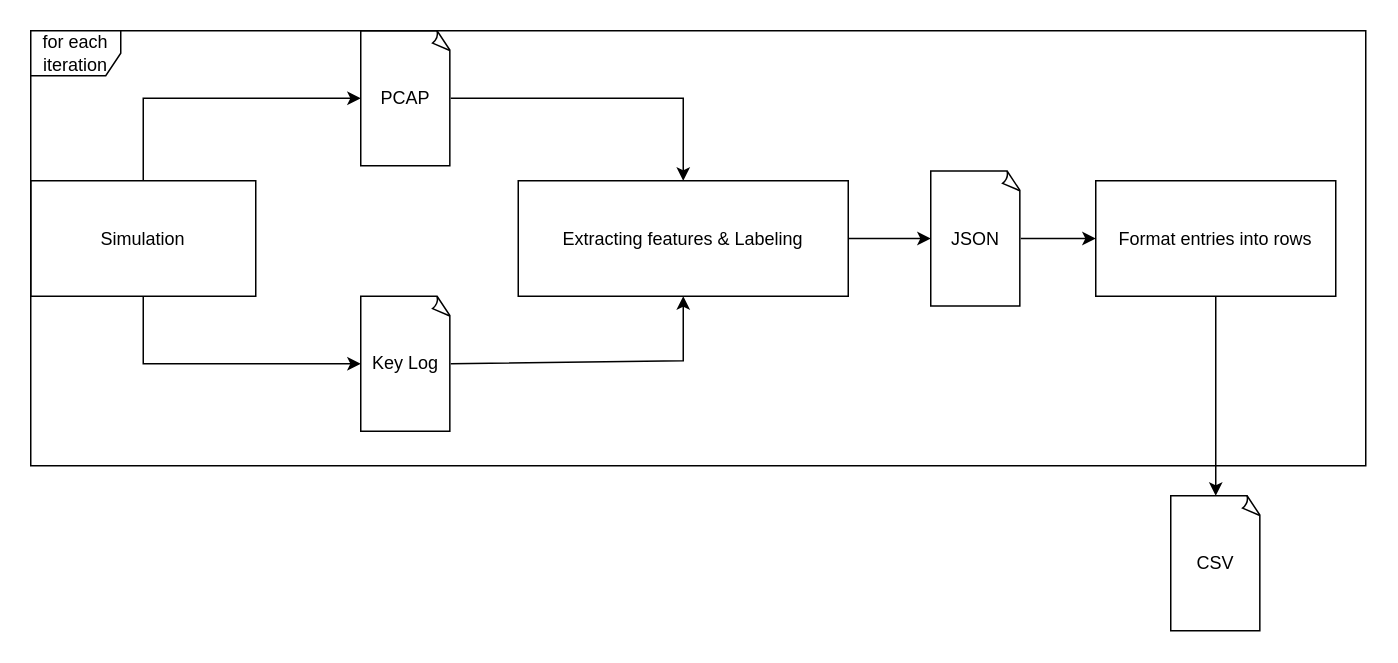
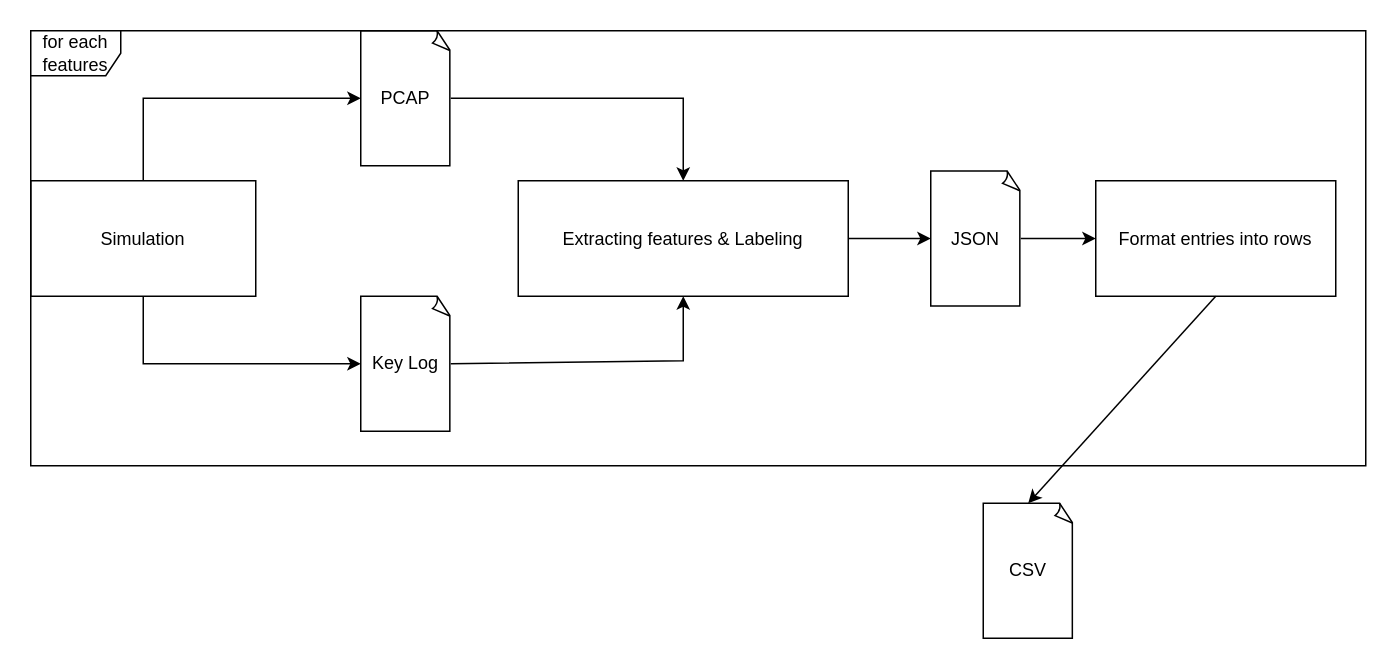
  <mxCell id="0" />
  <mxCell id="1" parent="0" />
  <mxCell id="2" value="Simulation" style="" vertex="1" parent="1"><mxGeometry x="20" y="120" width="150" height="77" as="geometry" /></mxCell>
  <mxCell id="3" value="PCAP" style="whiteSpace=wrap;html=1;shape=mxgraph.basic.document" vertex="1" parent="1"><mxGeometry x="240" y="20" width="60" height="90" as="geometry" /></mxCell>
  <mxCell id="4" value="Key Log" style="whiteSpace=wrap;html=1;shape=mxgraph.basic.document" vertex="1" parent="1"><mxGeometry x="240" y="197" width="60" height="90" as="geometry" /></mxCell>
  <mxCell id="5" value="" style="endArrow=classic;html=1;rounded=0;exitX=0.5;exitY=0;exitDx=0;exitDy=0;entryX=0;entryY=0.5;entryDx=0;entryDy=0;entryPerimeter=0;" edge="1" parent="1" source="2" target="3"><mxGeometry width="50" height="50" relative="1" as="geometry"><mxPoint x="90" y="90" as="sourcePoint" /><mxPoint x="140" y="40" as="targetPoint" /><Array as="points"><mxPoint x="95" y="65" /></Array></mxGeometry></mxCell>
  <mxCell id="6" value="" style="endArrow=classic;html=1;rounded=0;exitX=0.5;exitY=1;exitDx=0;exitDy=0;entryX=0;entryY=0.5;entryDx=0;entryDy=0;entryPerimeter=0;" edge="1" parent="1" source="2" target="4"><mxGeometry width="50" height="50" relative="1" as="geometry"><mxPoint x="540" y="190" as="sourcePoint" /><mxPoint x="590" y="140" as="targetPoint" /><Array as="points"><mxPoint x="95" y="242" /></Array></mxGeometry></mxCell>
  <mxCell id="7" value="Extracting features &amp; Labeling" style="" vertex="1" parent="1"><mxGeometry x="345" y="120" width="220" height="77" as="geometry" /></mxCell>
  <mxCell id="8" value="" style="endArrow=classic;html=1;rounded=0;exitX=1;exitY=0.5;exitDx=0;exitDy=0;exitPerimeter=0;entryX=0.5;entryY=0;entryDx=0;entryDy=0;" edge="1" parent="1" source="3" target="7"><mxGeometry width="50" height="50" relative="1" as="geometry"><mxPoint x="540" y="190" as="sourcePoint" /><mxPoint x="590" y="140" as="targetPoint" /><Array as="points"><mxPoint x="455" y="65" /></Array></mxGeometry></mxCell>
  <mxCell id="9" value="" style="endArrow=classic;html=1;rounded=0;exitX=1;exitY=0.5;exitDx=0;exitDy=0;exitPerimeter=0;entryX=0.5;entryY=1;entryDx=0;entryDy=0;" edge="1" parent="1" source="4" target="7"><mxGeometry width="50" height="50" relative="1" as="geometry"><mxPoint x="540" y="190" as="sourcePoint" /><mxPoint x="590" y="140" as="targetPoint" /><Array as="points"><mxPoint x="455" y="240" /></Array></mxGeometry></mxCell>
  <mxCell id="10" value="JSON" style="whiteSpace=wrap;html=1;shape=mxgraph.basic.document" vertex="1" parent="1"><mxGeometry x="620" y="113.5" width="60" height="90" as="geometry" /></mxCell>
  <mxCell id="11" value="" style="endArrow=classic;html=1;rounded=0;exitX=1;exitY=0.5;exitDx=0;exitDy=0;entryX=0;entryY=0.5;entryDx=0;entryDy=0;entryPerimeter=0;" edge="1" parent="1" source="7" target="10"><mxGeometry width="50" height="50" relative="1" as="geometry"><mxPoint x="580" y="90" as="sourcePoint" /><mxPoint x="630" y="40" as="targetPoint" /></mxGeometry></mxCell>
  <mxCell id="12" value="Format entries into rows" style="" vertex="1" parent="1"><mxGeometry x="730" y="120" width="160" height="77" as="geometry" /></mxCell>
  <mxCell id="13" value="" style="endArrow=classic;html=1;rounded=0;exitX=1;exitY=0.5;exitDx=0;exitDy=0;exitPerimeter=0;entryX=0;entryY=0.5;entryDx=0;entryDy=0;" edge="1" parent="1" source="10" target="12"><mxGeometry width="50" height="50" relative="1" as="geometry"><mxPoint x="540" y="190" as="sourcePoint" /><mxPoint x="590" y="140" as="targetPoint" /></mxGeometry></mxCell>
- <mxCell id="14" value="CSV" style="whiteSpace=wrap;html=1;shape=mxgraph.basic.document" vertex="1" parent="1"><mxGeometry x="780" y="330" width="60" height="90" as="geometry" /></mxCell>
+ <mxCell id="14" value="CSV" style="whiteSpace=wrap;html=1;shape=mxgraph.basic.document" vertex="1" parent="1"><mxGeometry x="655" y="335" width="60" height="90" as="geometry" /></mxCell>
  <mxCell id="15" value="" style="endArrow=classic;html=1;rounded=0;exitX=0.5;exitY=1;exitDx=0;exitDy=0;entryX=0.5;entryY=0;entryDx=0;entryDy=0;entryPerimeter=0;" edge="1" parent="1" source="12" target="14"><mxGeometry width="50" height="50" relative="1" as="geometry"><mxPoint x="540" y="190" as="sourcePoint" /><mxPoint x="590" y="140" as="targetPoint" /></mxGeometry></mxCell>
- <mxCell id="16" value="for each iteration" style="shape=umlFrame;whiteSpace=wrap;html=1;pointerEvents=0;" vertex="1" parent="1"><mxGeometry x="20" y="20" width="890" height="290" as="geometry" /></mxCell>
+ <mxCell id="16" value="for each features" style="shape=umlFrame;whiteSpace=wrap;html=1;pointerEvents=0;" vertex="1" parent="1"><mxGeometry x="20" y="20" width="890" height="290" as="geometry" /></mxCell>
